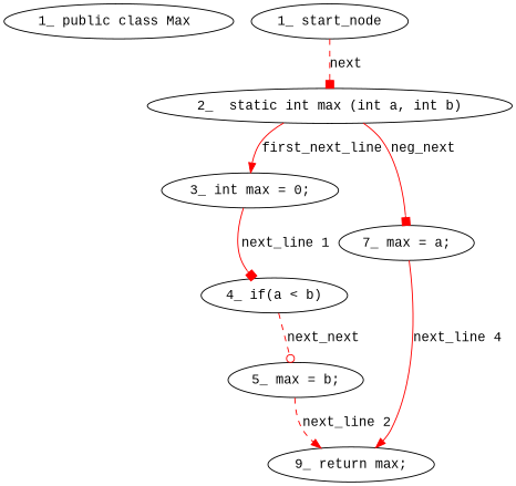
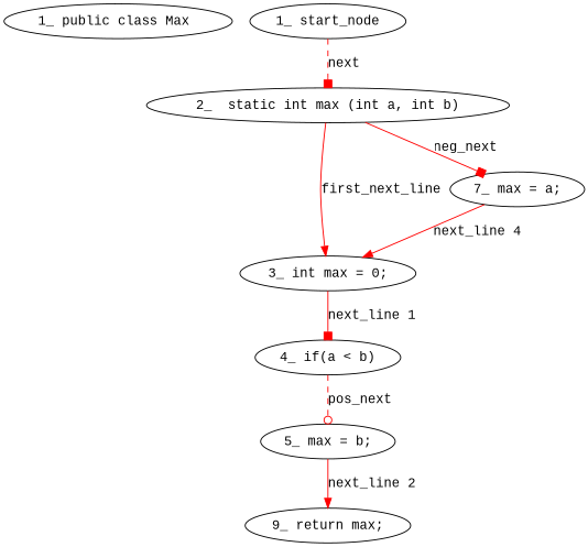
  digraph {
    fontname="Liberation Mono"
    node [fontname="Liberation Mono" type_label=expression_statement]
    edge [arrowhead=normal color=red edge_type=CFG_edge fontname="Liberation Mono" style=solid]
    n1 [label="1_\ public\ class\ Max\ " type_label=class_declaration]
    n2 [label="2_\ \ static\ int\ max\ \(int\ a,\ int\ b\)" type_label=method_declaration]
    n3 [label="3_\ int\ max\ =\ 0;"]
    n4 [label="7_\ max\ =\ a;"]
    n5 [label="4_\ if\(a\ <\ b\)" type_label=if]
    n6 [label="5_\ max\ =\ b;"]
    n7 [label="9_\ return\ max;" type_label=return]
    n8 [label="1_\ start_node" type_label=start]
    n2 -> n3 [controlflow_type=first_next_line label=first_next_line]
    n2 -> n4 [arrowhead=box controlflow_type=neg_next label=neg_next]
    n3 -> n5 [arrowhead=box controlflow_type="next_line 1" label="next_line 1"]
-   n4 -> n7 [controlflow_type="next_line 4" label="next_line 4"]
-   n5 -> n6 [arrowhead=odot controlflow_type=pos_next label=next_next style=dashed]
-   n6 -> n7 [controlflow_type="next_line 2" label="next_line 2" style=dashed]
+   n4 -> n3 [controlflow_type="next_line 4" label="next_line 4"]
+   n5 -> n6 [arrowhead=odot controlflow_type=pos_next label=pos_next style=dashed]
+   n6 -> n7 [controlflow_type="next_line 2" label="next_line 2"]
    n8 -> n2 [arrowhead=box controlflow_type=next label=next style=dashed]
  }
